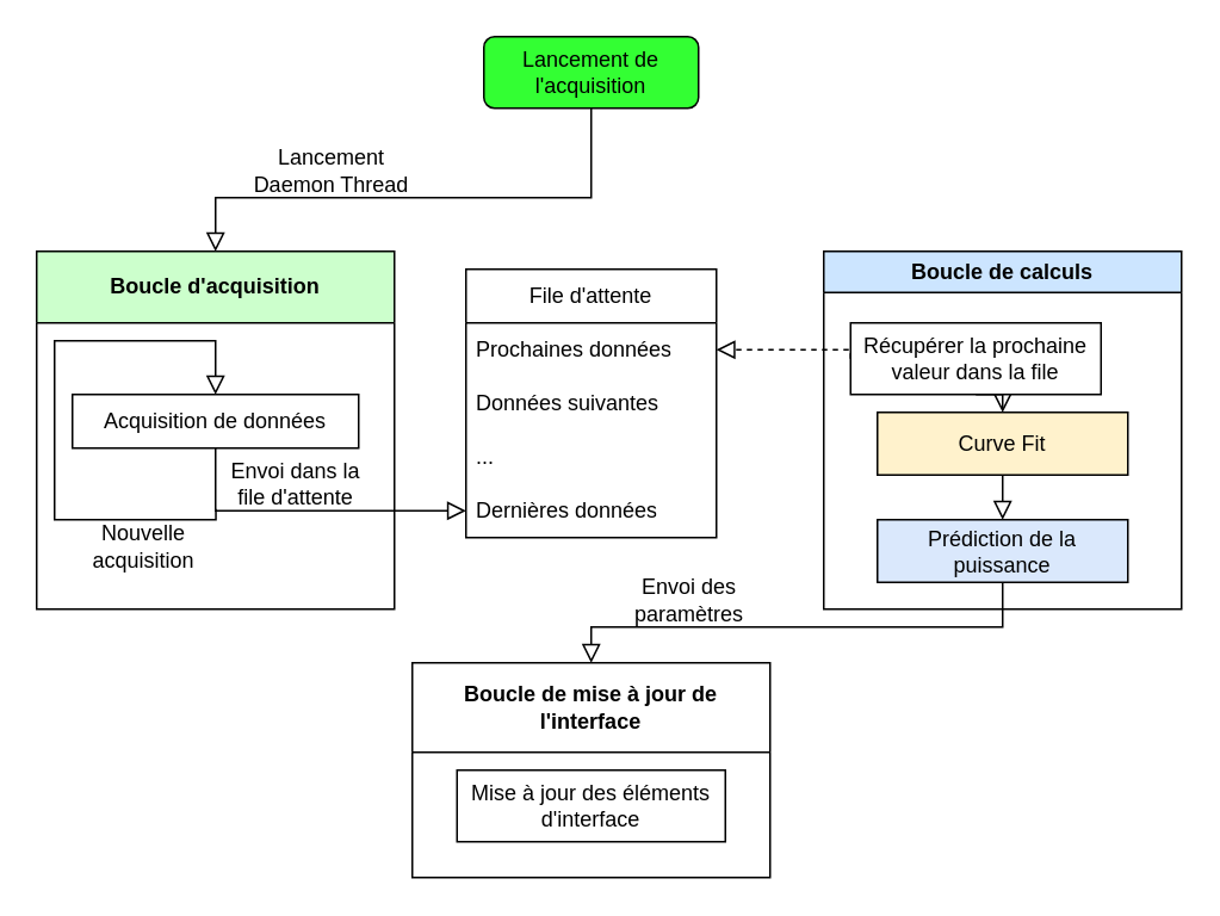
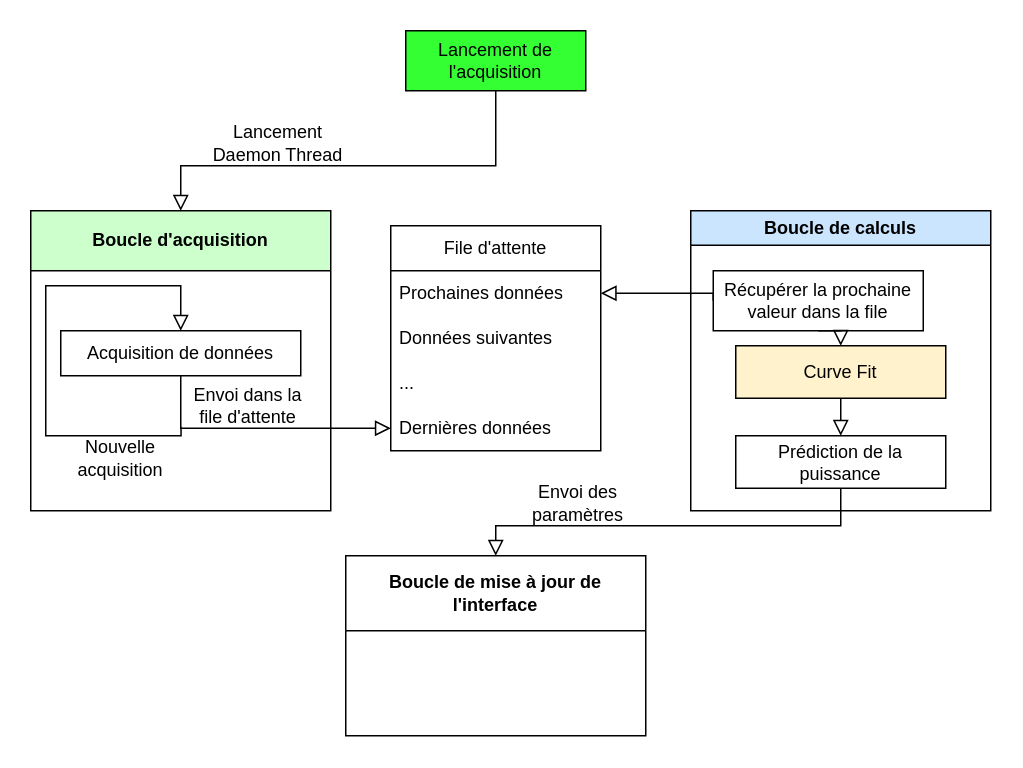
  <mxCell id="0" />
  <mxCell id="1" parent="0" />
  <mxCell id="2" value="" style="rounded=0;html=1;jettySize=auto;orthogonalLoop=1;fontSize=11;endArrow=block;endFill=0;endSize=8;strokeWidth=1;shadow=0;labelBackgroundColor=none;edgeStyle=orthogonalEdgeStyle;entryX=0.5;entryY=0;entryDx=0;entryDy=0;" parent="1" source="3" target="5" edge="1"><mxGeometry relative="1" as="geometry"><mxPoint x="120" y="160" as="targetPoint" /><Array as="points"><mxPoint x="120" y="110" /></Array></mxGeometry></mxCell>
- <mxCell id="3" value="Lancement de l'acquisition" style="rounded=1;whiteSpace=wrap;html=1;fontSize=12;glass=0;strokeWidth=1;shadow=0;fillColor=light-dark(#33FF33,var(--ge-dark-color, #121212));" parent="1" vertex="1"><mxGeometry x="270" y="20" width="120" height="40" as="geometry" /></mxCell>
+ <mxCell id="3" value="Lancement de l'acquisition" style="whiteSpace=wrap;html=1;fontSize=12;glass=0;strokeWidth=1;shadow=0;fillColor=light-dark(#33FF33,var(--ge-dark-color, #121212));rounded=0;" parent="1" vertex="1"><mxGeometry x="270" y="20" width="120" height="40" as="geometry" /></mxCell>
  <mxCell id="4" value="Lancement Daemon Thread" style="text;html=1;align=center;verticalAlign=middle;whiteSpace=wrap;rounded=0;" vertex="1" parent="1"><mxGeometry x="140" y="80" width="90" height="30" as="geometry" /></mxCell>
  <mxCell id="5" value="Boucle d'acquisition" style="swimlane;whiteSpace=wrap;html=1;startSize=40;fillColor=light-dark(#CCFFCC,var(--ge-dark-color, #121212));" vertex="1" parent="1"><mxGeometry x="20" y="140" width="200" height="200" as="geometry" /></mxCell>
  <mxCell id="6" value="Acquisition de données" style="rounded=0;whiteSpace=wrap;html=1;" vertex="1" parent="5"><mxGeometry x="20" y="80" width="160" height="30" as="geometry" /></mxCell>
  <mxCell id="7" value="Envoi dans la file d'attente" style="text;html=1;align=center;verticalAlign=middle;whiteSpace=wrap;rounded=0;" vertex="1" parent="5"><mxGeometry x="100" y="110" width="90" height="40" as="geometry" /></mxCell>
  <mxCell id="8" value="" style="rounded=0;html=1;jettySize=auto;orthogonalLoop=1;fontSize=11;endArrow=block;endFill=0;endSize=8;strokeWidth=1;shadow=0;labelBackgroundColor=none;edgeStyle=orthogonalEdgeStyle;entryX=0.5;entryY=0;entryDx=0;entryDy=0;exitX=0.002;exitY=0.851;exitDx=0;exitDy=0;exitPerimeter=0;" edge="1" parent="5" source="7" target="6"><mxGeometry relative="1" as="geometry"><mxPoint x="84" y="150" as="sourcePoint" /><mxPoint x="-40" y="180" as="targetPoint" /><Array as="points"><mxPoint x="100" y="150" /><mxPoint x="10" y="150" /><mxPoint x="10" y="50" /><mxPoint x="100" y="50" /></Array></mxGeometry></mxCell>
  <mxCell id="9" value="Nouvelle acquisition" style="text;html=1;align=center;verticalAlign=middle;whiteSpace=wrap;rounded=0;" vertex="1" parent="5"><mxGeometry x="30" y="150" width="60" height="30" as="geometry" /></mxCell>
  <mxCell id="10" value="File d'attente" style="swimlane;fontStyle=0;childLayout=stackLayout;horizontal=1;startSize=30;horizontalStack=0;resizeParent=1;resizeParentMax=0;resizeLast=0;collapsible=1;marginBottom=0;whiteSpace=wrap;html=1;" vertex="1" parent="1"><mxGeometry x="260" y="150" width="140" height="150" as="geometry"><mxRectangle x="370" y="190" width="110" height="30" as="alternateBounds" /></mxGeometry></mxCell>
  <mxCell id="11" value="Prochaines données" style="text;strokeColor=none;fillColor=none;align=left;verticalAlign=middle;spacingLeft=4;spacingRight=4;overflow=hidden;points=[[0,0.5],[1,0.5]];portConstraint=eastwest;rotatable=0;whiteSpace=wrap;html=1;" vertex="1" parent="10"><mxGeometry y="30" width="140" height="30" as="geometry" /></mxCell>
  <mxCell id="12" value="Données suivantes" style="text;strokeColor=none;fillColor=none;align=left;verticalAlign=middle;spacingLeft=4;spacingRight=4;overflow=hidden;points=[[0,0.5],[1,0.5]];portConstraint=eastwest;rotatable=0;whiteSpace=wrap;html=1;" vertex="1" parent="10"><mxGeometry y="60" width="140" height="30" as="geometry" /></mxCell>
  <mxCell id="13" value="..." style="text;strokeColor=none;fillColor=none;align=left;verticalAlign=middle;spacingLeft=4;spacingRight=4;overflow=hidden;points=[[0,0.5],[1,0.5]];portConstraint=eastwest;rotatable=0;whiteSpace=wrap;html=1;" vertex="1" parent="10"><mxGeometry y="90" width="140" height="30" as="geometry" /></mxCell>
  <mxCell id="14" value="Dernières données" style="text;strokeColor=none;fillColor=none;align=left;verticalAlign=middle;spacingLeft=4;spacingRight=4;overflow=hidden;points=[[0,0.5],[1,0.5]];portConstraint=eastwest;rotatable=0;whiteSpace=wrap;html=1;" vertex="1" parent="10"><mxGeometry y="120" width="140" height="30" as="geometry" /></mxCell>
  <mxCell id="15" value="" style="rounded=0;html=1;jettySize=auto;orthogonalLoop=1;fontSize=11;endArrow=block;endFill=0;endSize=8;strokeWidth=1;shadow=0;labelBackgroundColor=none;edgeStyle=orthogonalEdgeStyle;exitX=0.5;exitY=1;exitDx=0;exitDy=0;entryX=0;entryY=0.5;entryDx=0;entryDy=0;" edge="1" parent="1" source="6" target="14"><mxGeometry relative="1" as="geometry"><mxPoint x="264" y="400" as="sourcePoint" /><mxPoint x="120" y="285" as="targetPoint" /><Array as="points"><mxPoint x="120" y="285" /></Array></mxGeometry></mxCell>
  <mxCell id="16" value="Boucle de calculs" style="swimlane;whiteSpace=wrap;html=1;fillColor=light-dark(#CCE5FF,var(--ge-dark-color, #121212));" vertex="1" parent="1"><mxGeometry x="460" y="140" width="200" height="200" as="geometry" /></mxCell>
  <mxCell id="17" value="Récupérer la prochaine valeur dans la file" style="rounded=0;whiteSpace=wrap;html=1;" vertex="1" parent="16"><mxGeometry x="15" y="40" width="140" height="40" as="geometry" /></mxCell>
  <mxCell id="18" value="Curve Fit" style="rounded=0;whiteSpace=wrap;html=1;fillColor=#fff2cc;" vertex="1" parent="16"><mxGeometry x="30" y="90" width="140" height="35" as="geometry" /></mxCell>
- <mxCell id="19" value="" style="rounded=0;html=1;jettySize=auto;orthogonalLoop=1;fontSize=11;endArrow=open;endFill=0;endSize=8;strokeWidth=1;shadow=0;labelBackgroundColor=none;edgeStyle=orthogonalEdgeStyle;exitX=0.5;exitY=1;exitDx=0;exitDy=0;entryX=0.5;entryY=0;entryDx=0;entryDy=0;" edge="1" parent="16" source="17" target="18"><mxGeometry relative="1" as="geometry"><mxPoint x="40" y="65" as="sourcePoint" /><mxPoint x="-70" y="65" as="targetPoint" /><Array as="points" /></mxGeometry></mxCell>
- <mxCell id="20" value="Prédiction de la puissance" style="rounded=0;whiteSpace=wrap;html=1;fillColor=#dae8fc;" vertex="1" parent="16"><mxGeometry x="30" y="150" width="140" height="35" as="geometry" /></mxCell>
+ <mxCell id="19" value="" style="rounded=0;html=1;jettySize=auto;orthogonalLoop=1;fontSize=11;endArrow=block;endFill=0;endSize=8;strokeWidth=1;shadow=0;labelBackgroundColor=none;edgeStyle=orthogonalEdgeStyle;exitX=0.5;exitY=1;exitDx=0;exitDy=0;entryX=0.5;entryY=0;entryDx=0;entryDy=0;" edge="1" parent="16" source="17" target="18"><mxGeometry relative="1" as="geometry"><mxPoint x="40" y="65" as="sourcePoint" /><mxPoint x="-70" y="65" as="targetPoint" /><Array as="points" /></mxGeometry></mxCell>
+ <mxCell id="20" value="Prédiction de la puissance" style="rounded=0;whiteSpace=wrap;html=1;" vertex="1" parent="16"><mxGeometry x="30" y="150" width="140" height="35" as="geometry" /></mxCell>
  <mxCell id="21" value="" style="rounded=0;html=1;jettySize=auto;orthogonalLoop=1;fontSize=11;endArrow=block;endFill=0;endSize=8;strokeWidth=1;shadow=0;labelBackgroundColor=none;edgeStyle=orthogonalEdgeStyle;exitX=0.5;exitY=1;exitDx=0;exitDy=0;" edge="1" parent="16" source="18"><mxGeometry relative="1" as="geometry"><mxPoint x="99.55" y="180" as="sourcePoint" /><mxPoint x="100" y="150" as="targetPoint" /><Array as="points" /></mxGeometry></mxCell>
- <mxCell id="22" value="" style="rounded=0;html=1;jettySize=auto;orthogonalLoop=1;fontSize=11;endArrow=block;endFill=0;endSize=8;strokeWidth=1;shadow=0;labelBackgroundColor=none;edgeStyle=orthogonalEdgeStyle;exitX=0;exitY=0.5;exitDx=0;exitDy=0;entryX=1;entryY=0.5;entryDx=0;entryDy=0;dashed=1;" edge="1" parent="1" source="17" target="11"><mxGeometry relative="1" as="geometry"><mxPoint x="430" y="380" as="sourcePoint" /><mxPoint x="570" y="415" as="targetPoint" /><Array as="points"><mxPoint x="420" y="195" /><mxPoint x="420" y="195" /></Array></mxGeometry></mxCell>
+ <mxCell id="22" value="" style="rounded=0;html=1;jettySize=auto;orthogonalLoop=1;fontSize=11;endArrow=block;endFill=0;endSize=8;strokeWidth=1;shadow=0;labelBackgroundColor=none;edgeStyle=orthogonalEdgeStyle;exitX=0;exitY=0.5;exitDx=0;exitDy=0;entryX=1;entryY=0.5;entryDx=0;entryDy=0;" edge="1" parent="1" source="17" target="11"><mxGeometry relative="1" as="geometry"><mxPoint x="430" y="380" as="sourcePoint" /><mxPoint x="570" y="415" as="targetPoint" /><Array as="points"><mxPoint x="420" y="195" /><mxPoint x="420" y="195" /></Array></mxGeometry></mxCell>
  <mxCell id="23" value="Boucle de mise à jour de l'interface" style="swimlane;whiteSpace=wrap;html=1;startSize=50;" vertex="1" parent="1"><mxGeometry x="230" y="370" width="200" height="120" as="geometry" /></mxCell>
- <mxCell id="24" value="Mise à jour des éléments d'interface" style="rounded=0;whiteSpace=wrap;html=1;" vertex="1" parent="23"><mxGeometry x="25" y="60" width="150" height="40" as="geometry" /></mxCell>
  <mxCell id="25" value="" style="rounded=0;html=1;jettySize=auto;orthogonalLoop=1;fontSize=11;endArrow=block;endFill=0;endSize=8;strokeWidth=1;shadow=0;labelBackgroundColor=none;edgeStyle=orthogonalEdgeStyle;exitX=0.5;exitY=1;exitDx=0;exitDy=0;entryX=0.5;entryY=0;entryDx=0;entryDy=0;" edge="1" parent="1" source="20" target="23"><mxGeometry relative="1" as="geometry"><mxPoint x="375" y="340" as="sourcePoint" /><mxPoint x="285" y="345" as="targetPoint" /><Array as="points"><mxPoint x="560" y="350" /><mxPoint x="330" y="350" /></Array></mxGeometry></mxCell>
  <mxCell id="26" value="Envoi des paramètres" style="text;html=1;align=center;verticalAlign=middle;whiteSpace=wrap;rounded=0;" vertex="1" parent="1"><mxGeometry x="340" y="320" width="90" height="30" as="geometry" /></mxCell>
